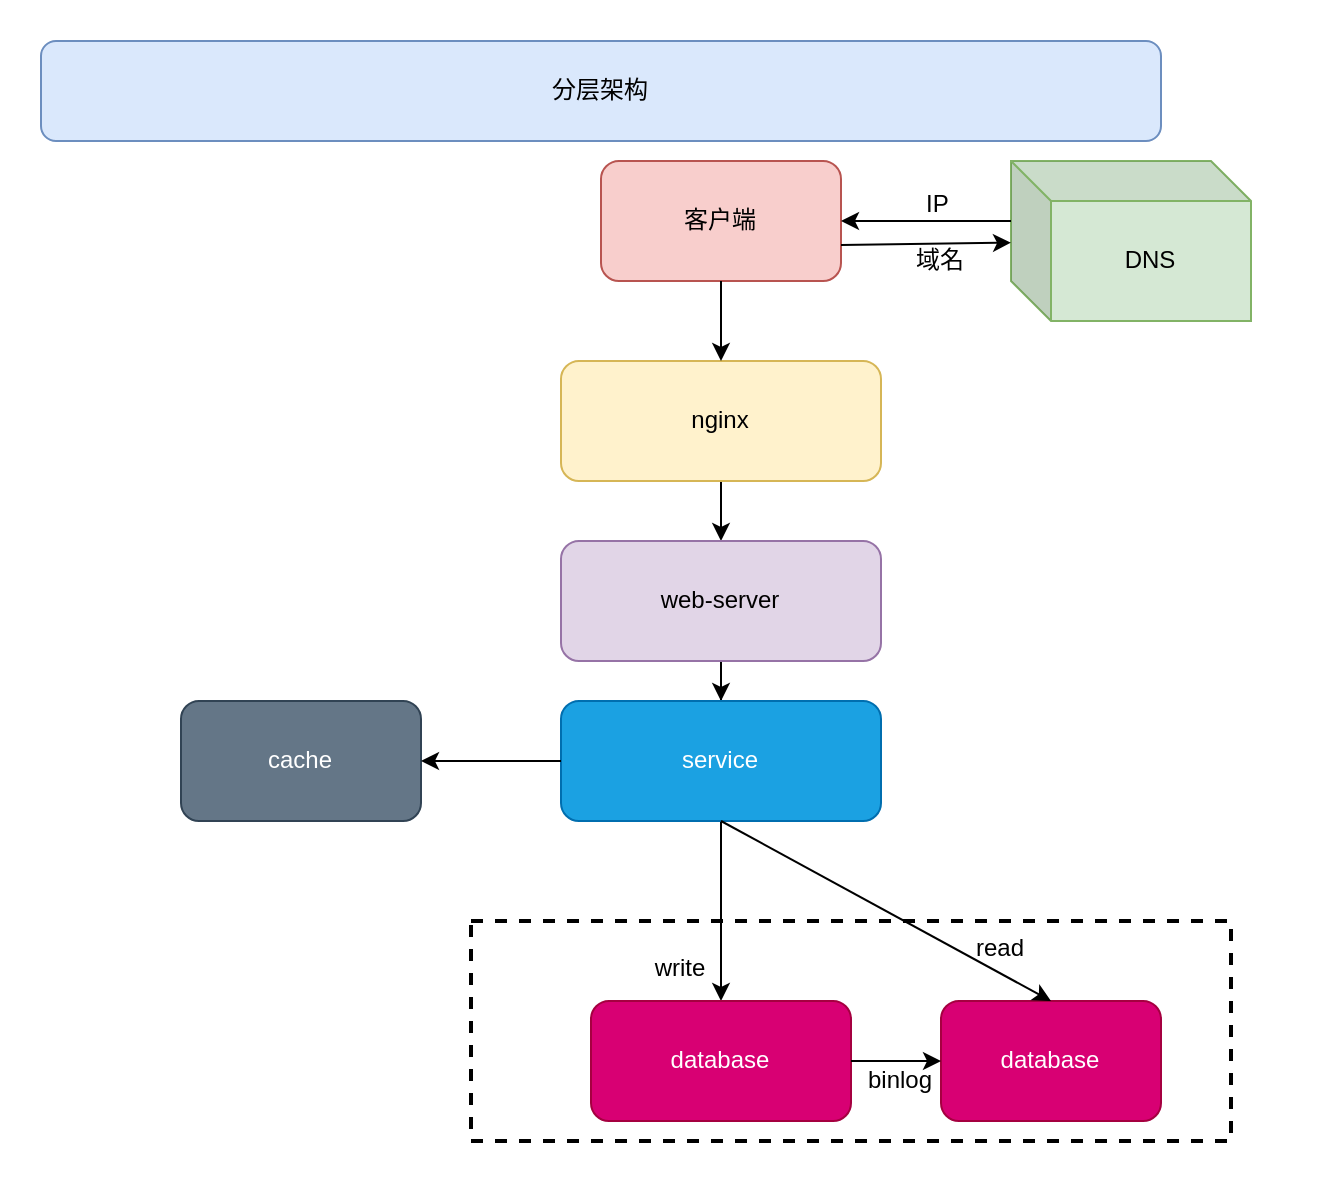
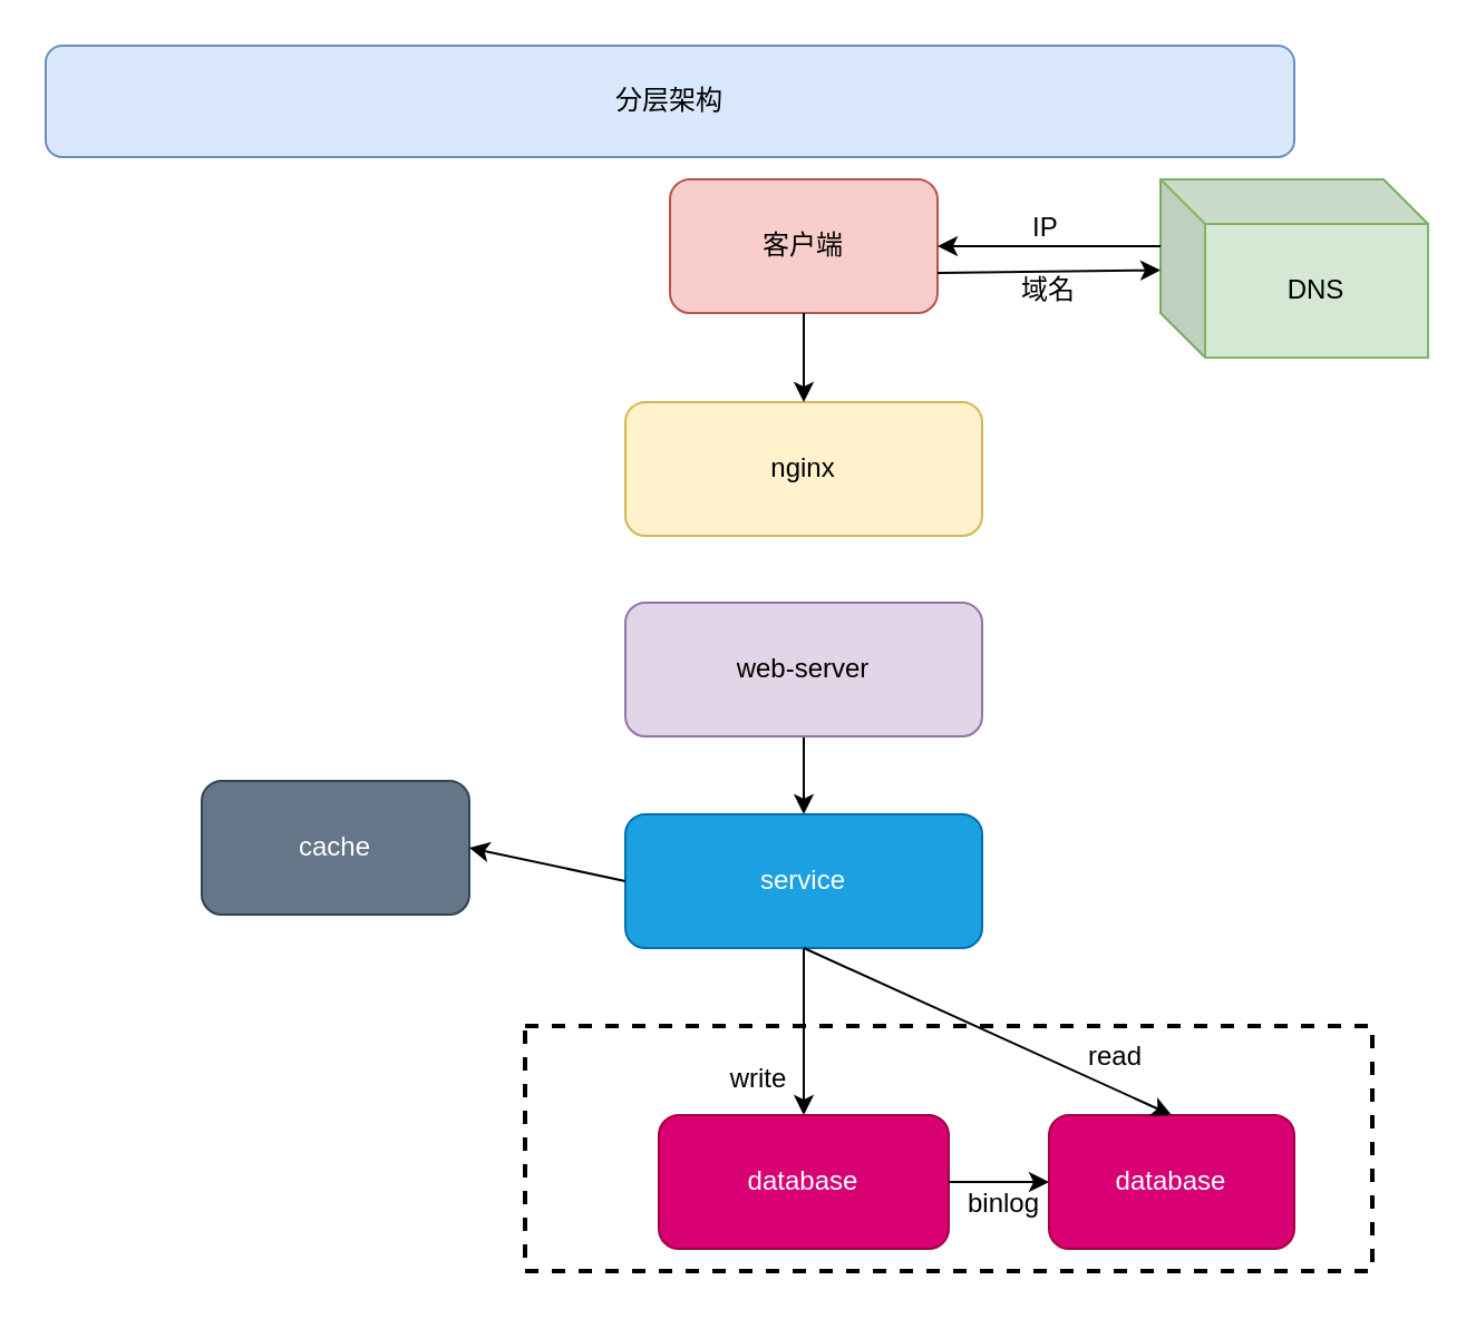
  <mxCell id="0" />
  <mxCell id="1" parent="0" />
  <mxCell id="2" value="" style="rounded=0;whiteSpace=wrap;html=1;dashed=1;strokeWidth=2;" vertex="1" parent="1"><mxGeometry x="235" y="460" width="380" height="110" as="geometry" /></mxCell>
  <mxCell id="3" value="分层架构" style="rounded=1;whiteSpace=wrap;html=1;fillColor=#dae8fc;strokeColor=#6c8ebf;" parent="1" vertex="1"><mxGeometry x="20" y="20" width="560" height="50" as="geometry" /></mxCell>
- <mxCell id="4" value="" style="edgeStyle=orthogonalEdgeStyle;rounded=0;orthogonalLoop=1;jettySize=auto;html=1;" parent="1" source="5" target="7" edge="1"><mxGeometry relative="1" as="geometry" /></mxCell>
  <mxCell id="5" value="nginx" style="rounded=1;whiteSpace=wrap;html=1;fillColor=#fff2cc;strokeColor=#d6b656;" parent="1" vertex="1"><mxGeometry x="280" y="180" width="160" height="60" as="geometry" /></mxCell>
  <mxCell id="6" value="" style="edgeStyle=orthogonalEdgeStyle;rounded=0;orthogonalLoop=1;jettySize=auto;html=1;" parent="1" source="7" target="9" edge="1"><mxGeometry relative="1" as="geometry" /></mxCell>
  <mxCell id="7" value="web-server" style="rounded=1;whiteSpace=wrap;html=1;fillColor=#e1d5e7;strokeColor=#9673a6;" parent="1" vertex="1"><mxGeometry x="280" y="270" width="160" height="60" as="geometry" /></mxCell>
  <mxCell id="8" value="" style="edgeStyle=orthogonalEdgeStyle;rounded=0;orthogonalLoop=1;jettySize=auto;html=1;" parent="1" source="9" target="10" edge="1"><mxGeometry relative="1" as="geometry" /></mxCell>
- <mxCell id="9" value="service" style="rounded=1;whiteSpace=wrap;html=1;fillColor=#1ba1e2;strokeColor=#006EAF;fontColor=#ffffff;" parent="1" vertex="1"><mxGeometry x="280" y="350" width="160" height="60" as="geometry" /></mxCell>
+ <mxCell id="9" value="service" style="rounded=1;whiteSpace=wrap;html=1;fillColor=#1ba1e2;strokeColor=#006EAF;fontColor=#ffffff;" parent="1" vertex="1"><mxGeometry x="280" y="365" width="160" height="60" as="geometry" /></mxCell>
  <mxCell id="10" value="database" style="rounded=1;whiteSpace=wrap;html=1;fillColor=#d80073;strokeColor=#A50040;fontColor=#ffffff;" parent="1" vertex="1"><mxGeometry x="295" y="500" width="130" height="60" as="geometry" /></mxCell>
  <mxCell id="11" value="客户端" style="rounded=1;whiteSpace=wrap;html=1;fillColor=#f8cecc;strokeColor=#b85450;" parent="1" vertex="1"><mxGeometry x="300" y="80" width="120" height="60" as="geometry" /></mxCell>
- <mxCell id="12" value="DNS" style="shape=cube;whiteSpace=wrap;html=1;boundedLbl=1;backgroundOutline=1;darkOpacity=0.05;darkOpacity2=0.1;fillColor=#d5e8d4;strokeColor=#82b366;" parent="1" vertex="1"><mxGeometry x="505" y="80" width="120" height="80" as="geometry" /></mxCell>
+ <mxCell id="12" value="DNS" style="shape=cube;whiteSpace=wrap;html=1;boundedLbl=1;backgroundOutline=1;darkOpacity=0.05;darkOpacity2=0.1;fillColor=#d5e8d4;strokeColor=#82b366;" parent="1" vertex="1"><mxGeometry x="520" y="80" width="120" height="80" as="geometry" /></mxCell>
  <mxCell id="13" value="" style="endArrow=classic;html=1;exitX=0;exitY=0;exitDx=0;exitDy=30;exitPerimeter=0;entryX=1;entryY=0.5;entryDx=0;entryDy=0;" parent="1" source="12" target="11" edge="1"><mxGeometry width="50" height="50" relative="1" as="geometry"><mxPoint x="20" y="690" as="sourcePoint" /><mxPoint x="70" y="640" as="targetPoint" /></mxGeometry></mxCell>
  <mxCell id="14" value="" style="endArrow=classic;html=1;" parent="1" target="12" edge="1"><mxGeometry width="50" height="50" relative="1" as="geometry"><mxPoint x="420" y="122" as="sourcePoint" /><mxPoint x="70" y="640" as="targetPoint" /></mxGeometry></mxCell>
  <mxCell id="15" value="IP" style="text;html=1;resizable=0;points=[];autosize=1;align=left;verticalAlign=top;spacingTop=-4;" parent="1" vertex="1"><mxGeometry x="461" y="92" width="30" height="20" as="geometry" /></mxCell>
  <mxCell id="16" value="域名" style="text;html=1;resizable=0;points=[];autosize=1;align=left;verticalAlign=top;spacingTop=-4;" parent="1" vertex="1"><mxGeometry x="456" y="120" width="40" height="20" as="geometry" /></mxCell>
  <mxCell id="17" value="" style="endArrow=classic;html=1;exitX=0.5;exitY=1;exitDx=0;exitDy=0;entryX=0.5;entryY=0;entryDx=0;entryDy=0;" edge="1" parent="1" source="11" target="5"><mxGeometry width="50" height="50" relative="1" as="geometry"><mxPoint x="20" y="690" as="sourcePoint" /><mxPoint x="70" y="640" as="targetPoint" /></mxGeometry></mxCell>
  <mxCell id="18" value="database" style="rounded=1;whiteSpace=wrap;html=1;fillColor=#d80073;strokeColor=#A50040;fontColor=#ffffff;" vertex="1" parent="1"><mxGeometry x="470" y="500" width="110" height="60" as="geometry" /></mxCell>
  <mxCell id="19" value="" style="endArrow=classic;html=1;exitX=1;exitY=0.5;exitDx=0;exitDy=0;" edge="1" parent="1" source="10" target="18"><mxGeometry width="50" height="50" relative="1" as="geometry"><mxPoint x="20" y="760" as="sourcePoint" /><mxPoint x="70" y="710" as="targetPoint" /></mxGeometry></mxCell>
  <mxCell id="20" value="" style="endArrow=classic;html=1;exitX=0.5;exitY=1;exitDx=0;exitDy=0;entryX=0.5;entryY=0;entryDx=0;entryDy=0;" edge="1" parent="1" source="9" target="18"><mxGeometry width="50" height="50" relative="1" as="geometry"><mxPoint x="20" y="760" as="sourcePoint" /><mxPoint x="70" y="710" as="targetPoint" /></mxGeometry></mxCell>
  <mxCell id="21" value="write" style="text;html=1;strokeColor=none;fillColor=none;align=center;verticalAlign=middle;whiteSpace=wrap;rounded=0;dashed=1;" vertex="1" parent="1"><mxGeometry x="320" y="474" width="40" height="20" as="geometry" /></mxCell>
  <mxCell id="22" value="read" style="text;html=1;strokeColor=none;fillColor=none;align=center;verticalAlign=middle;whiteSpace=wrap;rounded=0;dashed=1;" vertex="1" parent="1"><mxGeometry x="480" y="464" width="40" height="20" as="geometry" /></mxCell>
  <mxCell id="23" value="binlog" style="text;html=1;strokeColor=none;fillColor=none;align=center;verticalAlign=middle;whiteSpace=wrap;rounded=0;dashed=1;" vertex="1" parent="1"><mxGeometry x="430" y="530" width="40" height="20" as="geometry" /></mxCell>
  <mxCell id="24" value="cache" style="rounded=1;whiteSpace=wrap;html=1;strokeWidth=1;fillColor=#647687;strokeColor=#314354;fontColor=#ffffff;" vertex="1" parent="1"><mxGeometry x="90" y="350" width="120" height="60" as="geometry" /></mxCell>
  <mxCell id="25" value="" style="endArrow=classic;html=1;exitX=0;exitY=0.5;exitDx=0;exitDy=0;entryX=1;entryY=0.5;entryDx=0;entryDy=0;" edge="1" parent="1" source="9" target="24"><mxGeometry width="50" height="50" relative="1" as="geometry"><mxPoint x="20" y="640" as="sourcePoint" /><mxPoint x="70" y="590" as="targetPoint" /></mxGeometry></mxCell>
